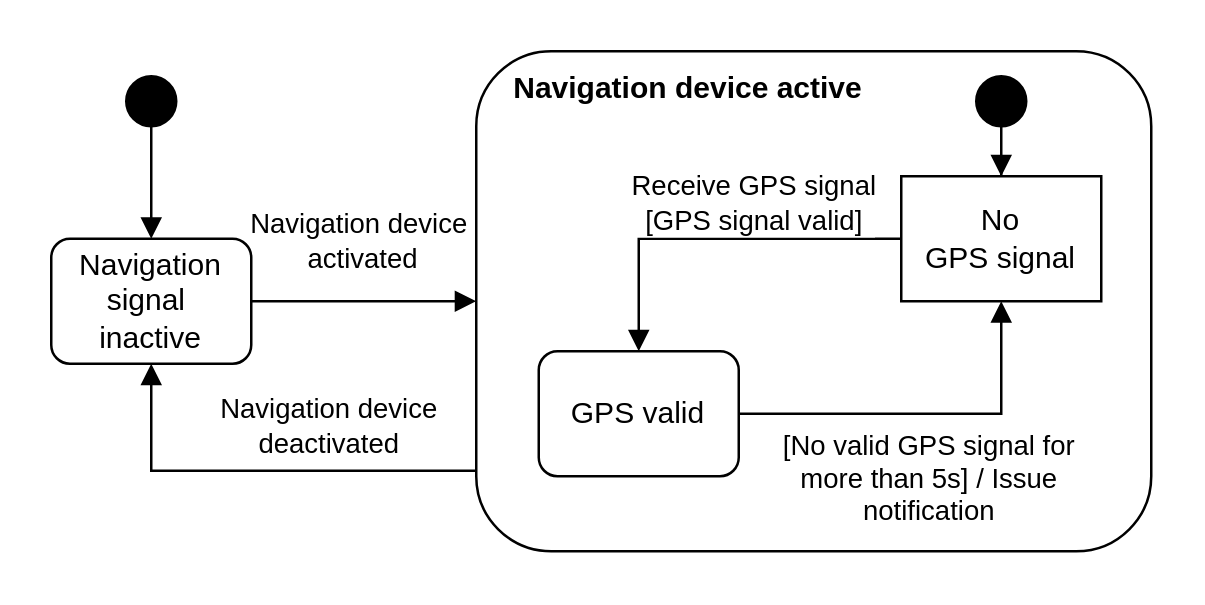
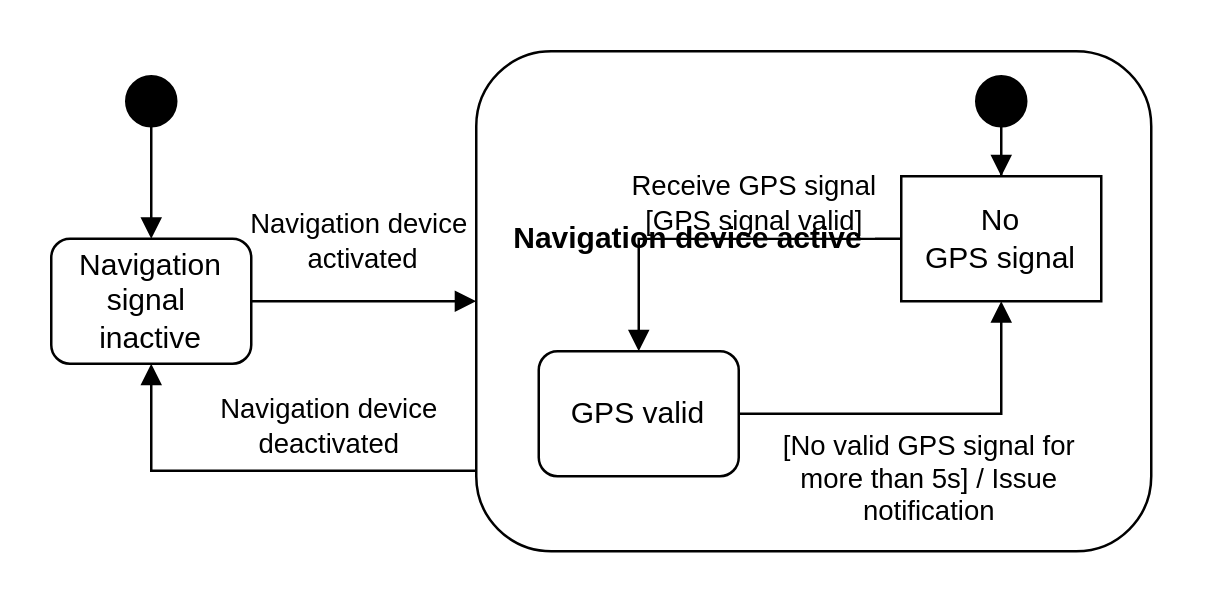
  <mxCell id="0" />
  <mxCell id="1" parent="0" />
  <mxCell id="2" style="edgeStyle=orthogonalEdgeStyle;rounded=0;orthogonalLoop=1;jettySize=auto;html=1;endArrow=block;endFill=1;" edge="1" parent="1" source="3" target="6"><mxGeometry relative="1" as="geometry" /></mxCell>
  <mxCell id="3" value="" style="shape=ellipse;html=1;dashed=0;whitespace=wrap;perimeter=ellipsePerimeter;strokeColor=#000000;fillColor=#000000;gradientColor=none;" vertex="1" parent="1"><mxGeometry x="50" y="30" width="20" height="20" as="geometry" /></mxCell>
  <mxCell id="4" style="edgeStyle=orthogonalEdgeStyle;rounded=0;orthogonalLoop=1;jettySize=auto;html=1;entryX=0;entryY=0.5;entryDx=0;entryDy=0;endArrow=block;endFill=1;" edge="1" parent="1" source="6" target="9"><mxGeometry relative="1" as="geometry" /></mxCell>
  <mxCell id="5" value="Navigation device&lt;br&gt;&amp;nbsp;activated" style="edgeLabel;html=1;align=center;verticalAlign=middle;resizable=0;points=[];" vertex="1" connectable="0" parent="4"><mxGeometry x="-0.479" y="1" relative="1" as="geometry"><mxPoint x="19" y="-24" as="offset" /></mxGeometry></mxCell>
  <mxCell id="6" value="Navigation signal&amp;nbsp;&lt;br&gt;inactive" style="rounded=1;whiteSpace=wrap;html=1;" vertex="1" parent="1"><mxGeometry x="20" y="95" width="80" height="50" as="geometry" /></mxCell>
  <mxCell id="7" style="edgeStyle=orthogonalEdgeStyle;rounded=0;orthogonalLoop=1;jettySize=auto;html=1;exitX=0;exitY=0.839;exitDx=0;exitDy=0;entryX=0.5;entryY=1;entryDx=0;entryDy=0;endArrow=block;endFill=1;exitPerimeter=0;" edge="1" parent="1" source="9" target="6"><mxGeometry relative="1" as="geometry"><Array as="points"><mxPoint x="60" y="188" /></Array></mxGeometry></mxCell>
  <mxCell id="8" value="Navigation device&lt;br&gt;deactivated" style="edgeLabel;html=1;align=center;verticalAlign=middle;resizable=0;points=[];" vertex="1" connectable="0" parent="7"><mxGeometry x="-0.073" relative="1" as="geometry"><mxPoint x="20" y="-18" as="offset" /></mxGeometry></mxCell>
  <mxCell id="9" value="" style="rounded=1;whiteSpace=wrap;html=1;" vertex="1" parent="1"><mxGeometry x="190" y="20" width="270" height="200" as="geometry" /></mxCell>
  <mxCell id="10" style="edgeStyle=orthogonalEdgeStyle;rounded=0;orthogonalLoop=1;jettySize=auto;html=1;endArrow=block;endFill=1;" edge="1" parent="1" source="11" target="14"><mxGeometry relative="1" as="geometry" /></mxCell>
  <mxCell id="11" value="" style="shape=ellipse;html=1;dashed=0;whitespace=wrap;perimeter=ellipsePerimeter;strokeColor=#000000;fillColor=#000000;gradientColor=none;" vertex="1" parent="1"><mxGeometry x="390" y="30" width="20" height="20" as="geometry" /></mxCell>
  <mxCell id="12" style="edgeStyle=orthogonalEdgeStyle;rounded=0;orthogonalLoop=1;jettySize=auto;html=1;endArrow=block;endFill=1;" edge="1" parent="1" source="14" target="17"><mxGeometry relative="1" as="geometry" /></mxCell>
  <mxCell id="13" value="Receive GPS signal&lt;br&gt;[GPS signal valid]" style="edgeLabel;html=1;align=center;verticalAlign=middle;resizable=0;points=[];" vertex="1" connectable="0" parent="12"><mxGeometry x="-0.092" y="2" relative="1" as="geometry"><mxPoint x="8" y="-17" as="offset" /></mxGeometry></mxCell>
  <mxCell id="14" value="No&lt;br&gt;GPS signal" style="whiteSpace=wrap;html=1;rounded=0;" vertex="1" parent="1"><mxGeometry x="360" y="70" width="80" height="50" as="geometry" /></mxCell>
  <mxCell id="15" style="edgeStyle=orthogonalEdgeStyle;rounded=0;orthogonalLoop=1;jettySize=auto;html=1;endArrow=block;endFill=1;" edge="1" parent="1" source="17" target="14"><mxGeometry relative="1" as="geometry" /></mxCell>
  <mxCell id="16" value="[No valid GPS signal for&lt;br&gt;more than 5s] / Issue&lt;br&gt;notification" style="edgeLabel;html=1;align=center;verticalAlign=middle;resizable=0;points=[];" vertex="1" connectable="0" parent="15"><mxGeometry x="0.264" y="2" relative="1" as="geometry"><mxPoint x="-20" y="27" as="offset" /></mxGeometry></mxCell>
  <mxCell id="17" value="GPS valid" style="rounded=1;whiteSpace=wrap;html=1;" vertex="1" parent="1"><mxGeometry x="215" y="140" width="80" height="50" as="geometry" /></mxCell>
- <mxCell id="18" value="&lt;b&gt;Navigation device active&lt;/b&gt;" style="text;html=1;strokeColor=none;fillColor=none;align=center;verticalAlign=middle;whiteSpace=wrap;rounded=0;" vertex="1" parent="1"><mxGeometry x="200" y="20" width="150" height="30" as="geometry" /></mxCell>
+ <mxCell id="18" value="&lt;b&gt;Navigation device active&lt;/b&gt;" style="text;html=1;strokeColor=none;fillColor=none;align=center;verticalAlign=middle;whiteSpace=wrap;rounded=0;" vertex="1" parent="1"><mxGeometry x="200" y="80" width="150" height="30" as="geometry" /></mxCell>
